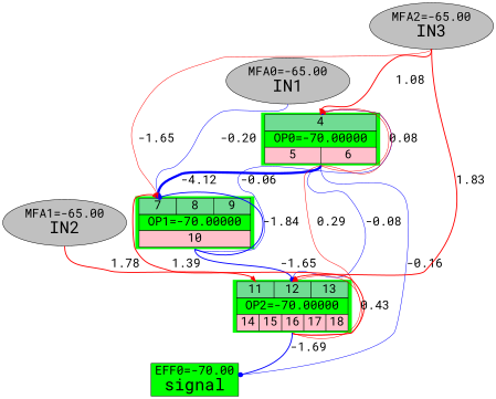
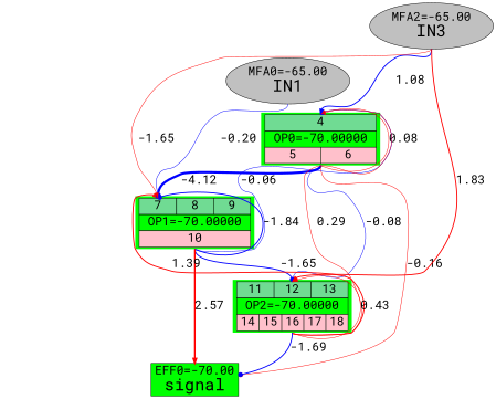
  digraph {
    fontname="Roboto Mono"
    node [fillcolor="#00FF00" fontname="Roboto Mono" shape=plaintext style=filled]
    edge [arrowhead=normal color="#FF0000" fontname="Roboto Mono" fontsize=25 headport="gene7:n" labeldistance=1 style="setlinewidth(1),solid" tailport=s]
    n1 [label=< <TABLE BORDER="0" CELLBORDER="0" CELLSPACING="0" CELLPADDING="0">  <TR><TD><TABLE BORDER="0" CELLBORDER="1" CELLSPACING="0" CELLPADDING="2"><TR> 	<TD PORT="gene4" BGCOLOR="#70DB93"><FONT POINT-SIZE="25">4</FONT></TD>  </TR></TABLE></TD></TR>   <TR><TD><FONT POINT-SIZE="25"> 		<TABLE BORDER="0" CELLBORDER="1" CELLSPACING="0" CELLPADDING="2"><TR><TD> 		OP0=-70.00000 		</TD></TR></TABLE>  </FONT></TD></TR>   <TR><TD><TABLE BORDER="0" CELLBORDER="1" CELLSPACING="0" CELLPADDING="2"><TR> 	<TD PORT="gene5" BGCOLOR="#FFC0CB"><FONT POINT-SIZE="25">5</FONT></TD> 	<TD PORT="gene6" BGCOLOR="#FFC0CB"><FONT POINT-SIZE="25">6</FONT></TD>  </TR></TABLE>  </TD></TR></TABLE>>]
    n2 [label=< <TABLE BORDER="0" CELLBORDER="0" CELLSPACING="0" CELLPADDING="0">  <TR><TD><TABLE BORDER="0" CELLBORDER="1" CELLSPACING="0" CELLPADDING="2"><TR> 	<TD PORT="gene7" BGCOLOR="#70DB93"><FONT POINT-SIZE="25">7</FONT></TD> 	<TD PORT="gene8" BGCOLOR="#70DB93"><FONT POINT-SIZE="25">8</FONT></TD> 	<TD PORT="gene9" BGCOLOR="#70DB93"><FONT POINT-SIZE="25">9</FONT></TD>  </TR></TABLE></TD></TR>   <TR><TD><FONT POINT-SIZE="25"> 		<TABLE BORDER="0" CELLBORDER="1" CELLSPACING="0" CELLPADDING="2"><TR><TD> 		OP1=-70.00000 		</TD></TR></TABLE>  </FONT></TD></TR>   <TR><TD><TABLE BORDER="0" CELLBORDER="1" CELLSPACING="0" CELLPADDING="2"><TR> 	<TD PORT="gene10" BGCOLOR="#FFC0CB"><FONT POINT-SIZE="25">10</FONT></TD>  </TR></TABLE>  </TD></TR></TABLE>>]
    n3 [label=< <TABLE BORDER="0" CELLBORDER="0" CELLSPACING="0" CELLPADDING="0">  <TR><TD><TABLE BORDER="0" CELLBORDER="1" CELLSPACING="0" CELLPADDING="2"><TR> 	<TD PORT="gene11" BGCOLOR="#70DB93"><FONT POINT-SIZE="25">11</FONT></TD> 	<TD PORT="gene12" BGCOLOR="#70DB93"><FONT POINT-SIZE="25">12</FONT></TD> 	<TD PORT="gene13" BGCOLOR="#70DB93"><FONT POINT-SIZE="25">13</FONT></TD>  </TR></TABLE></TD></TR>   <TR><TD><FONT POINT-SIZE="25"> 		<TABLE BORDER="0" CELLBORDER="1" CELLSPACING="0" CELLPADDING="2"><TR><TD> 		OP2=-70.00000 		</TD></TR></TABLE>  </FONT></TD></TR>   <TR><TD><TABLE BORDER="0" CELLBORDER="1" CELLSPACING="0" CELLPADDING="2"><TR> 	<TD PORT="gene14" BGCOLOR="#FFC0CB"><FONT POINT-SIZE="25">14</FONT></TD> 	<TD PORT="gene15" BGCOLOR="#FFC0CB"><FONT POINT-SIZE="25">15</FONT></TD> 	<TD PORT="gene16" BGCOLOR="#FFC0CB"><FONT POINT-SIZE="25">16</FONT></TD> 	<TD PORT="gene17" BGCOLOR="#FFC0CB"><FONT POINT-SIZE="25">17</FONT></TD> 	<TD PORT="gene18" BGCOLOR="#FFC0CB"><FONT POINT-SIZE="25">18</FONT></TD>  </TR></TABLE>  </TD></TR></TABLE>>]
    n4 [label=<<FONT POINT-SIZE="25">EFF0=-70.00</FONT><BR/><FONT POINT-SIZE="35">signal</FONT>> shape=box]
    n5 [fillcolor="#C0C0C0" label=<<FONT POINT-SIZE="25">MFA0=-65.00</FONT><BR/><FONT POINT-SIZE="35">IN1</FONT>> shape=ellipse]
-   n6 [fillcolor="#C0C0C0" label=<<FONT POINT-SIZE="25">MFA1=-65.00</FONT><BR/><FONT POINT-SIZE="35">IN2</FONT>> shape=ellipse]
    n7 [fillcolor="#C0C0C0" label=<<FONT POINT-SIZE="25">MFA2=-65.00</FONT><BR/><FONT POINT-SIZE="35">IN3</FONT>> shape=ellipse]
    subgraph sub_1 {
      n1
      n2
      n3
      n4
      n5
-     n6
      n7
    }
    n1 -> n1 [headport="gene4:n" label=0.08 weight=0.16322]
    n1 -> n2 [arrowhead=dot color="#0000FF" label=-4.12 style="setlinewidth(5),solid" weight=-8.23316]
    n1 -> n3 [arrowhead=dot color="#0000FF" headport="gene12:n" label=-0.08 weight=-0.15161]
-   n1 -> n4 [arrowhead=dot color="#0000FF" label=-0.16 weight=-0.32674]
+   n1 -> n4 [arrowhead=dot label=-0.16 weight=-0.32674]
    n2 -> n1 [arrowhead=dot color="#0000FF" headport="gene4:n" label=-0.06 weight=-0.12260]
    n2 -> n2 [arrowhead=dot color="#0000FF" label=-1.84 style="setlinewidth(2),solid" weight=-3.67541]
    n2 -> n3 [arrowhead=dot color="#0000FF" headport="gene12:n" label=-1.65 style="setlinewidth(2),solid" weight=-3.29699]
+   n2 -> n4 [label=2.57 style="setlinewidth(3),solid" weight=5.14532]
    n3 -> n1 [headport="gene4:n" label=0.29 weight=0.57419]
    n3 -> n2 [label=1.39 style="setlinewidth(2),solid" weight=2.77636]
    n3 -> n3 [headport="gene12:n" label=0.43 weight=0.85579]
    n3 -> n4 [arrowhead=dot color="#0000FF" label=-1.69 style="setlinewidth(2),solid" weight=-3.37402]
    n5 -> n2 [arrowhead=dot color="#0000FF" label=-0.20 weight=-0.40144]
-   n6 -> n3 [headport="gene11:n" label=1.78 style="setlinewidth(2),solid" weight=3.56160]
-   n7 -> n1 [headport="gene4:n" label=1.08 style="setlinewidth(2),solid" weight=2.15635]
+   n7 -> n1 [color="#0000FF" headport="gene4:n" label=1.08 style="setlinewidth(2),solid" weight=2.15635]
    n7 -> n2 [label=-1.65 weight=0.99367]
    n7 -> n3 [headport="gene12:n" label=1.83 style="setlinewidth(2),solid" weight=3.66141]
  }
